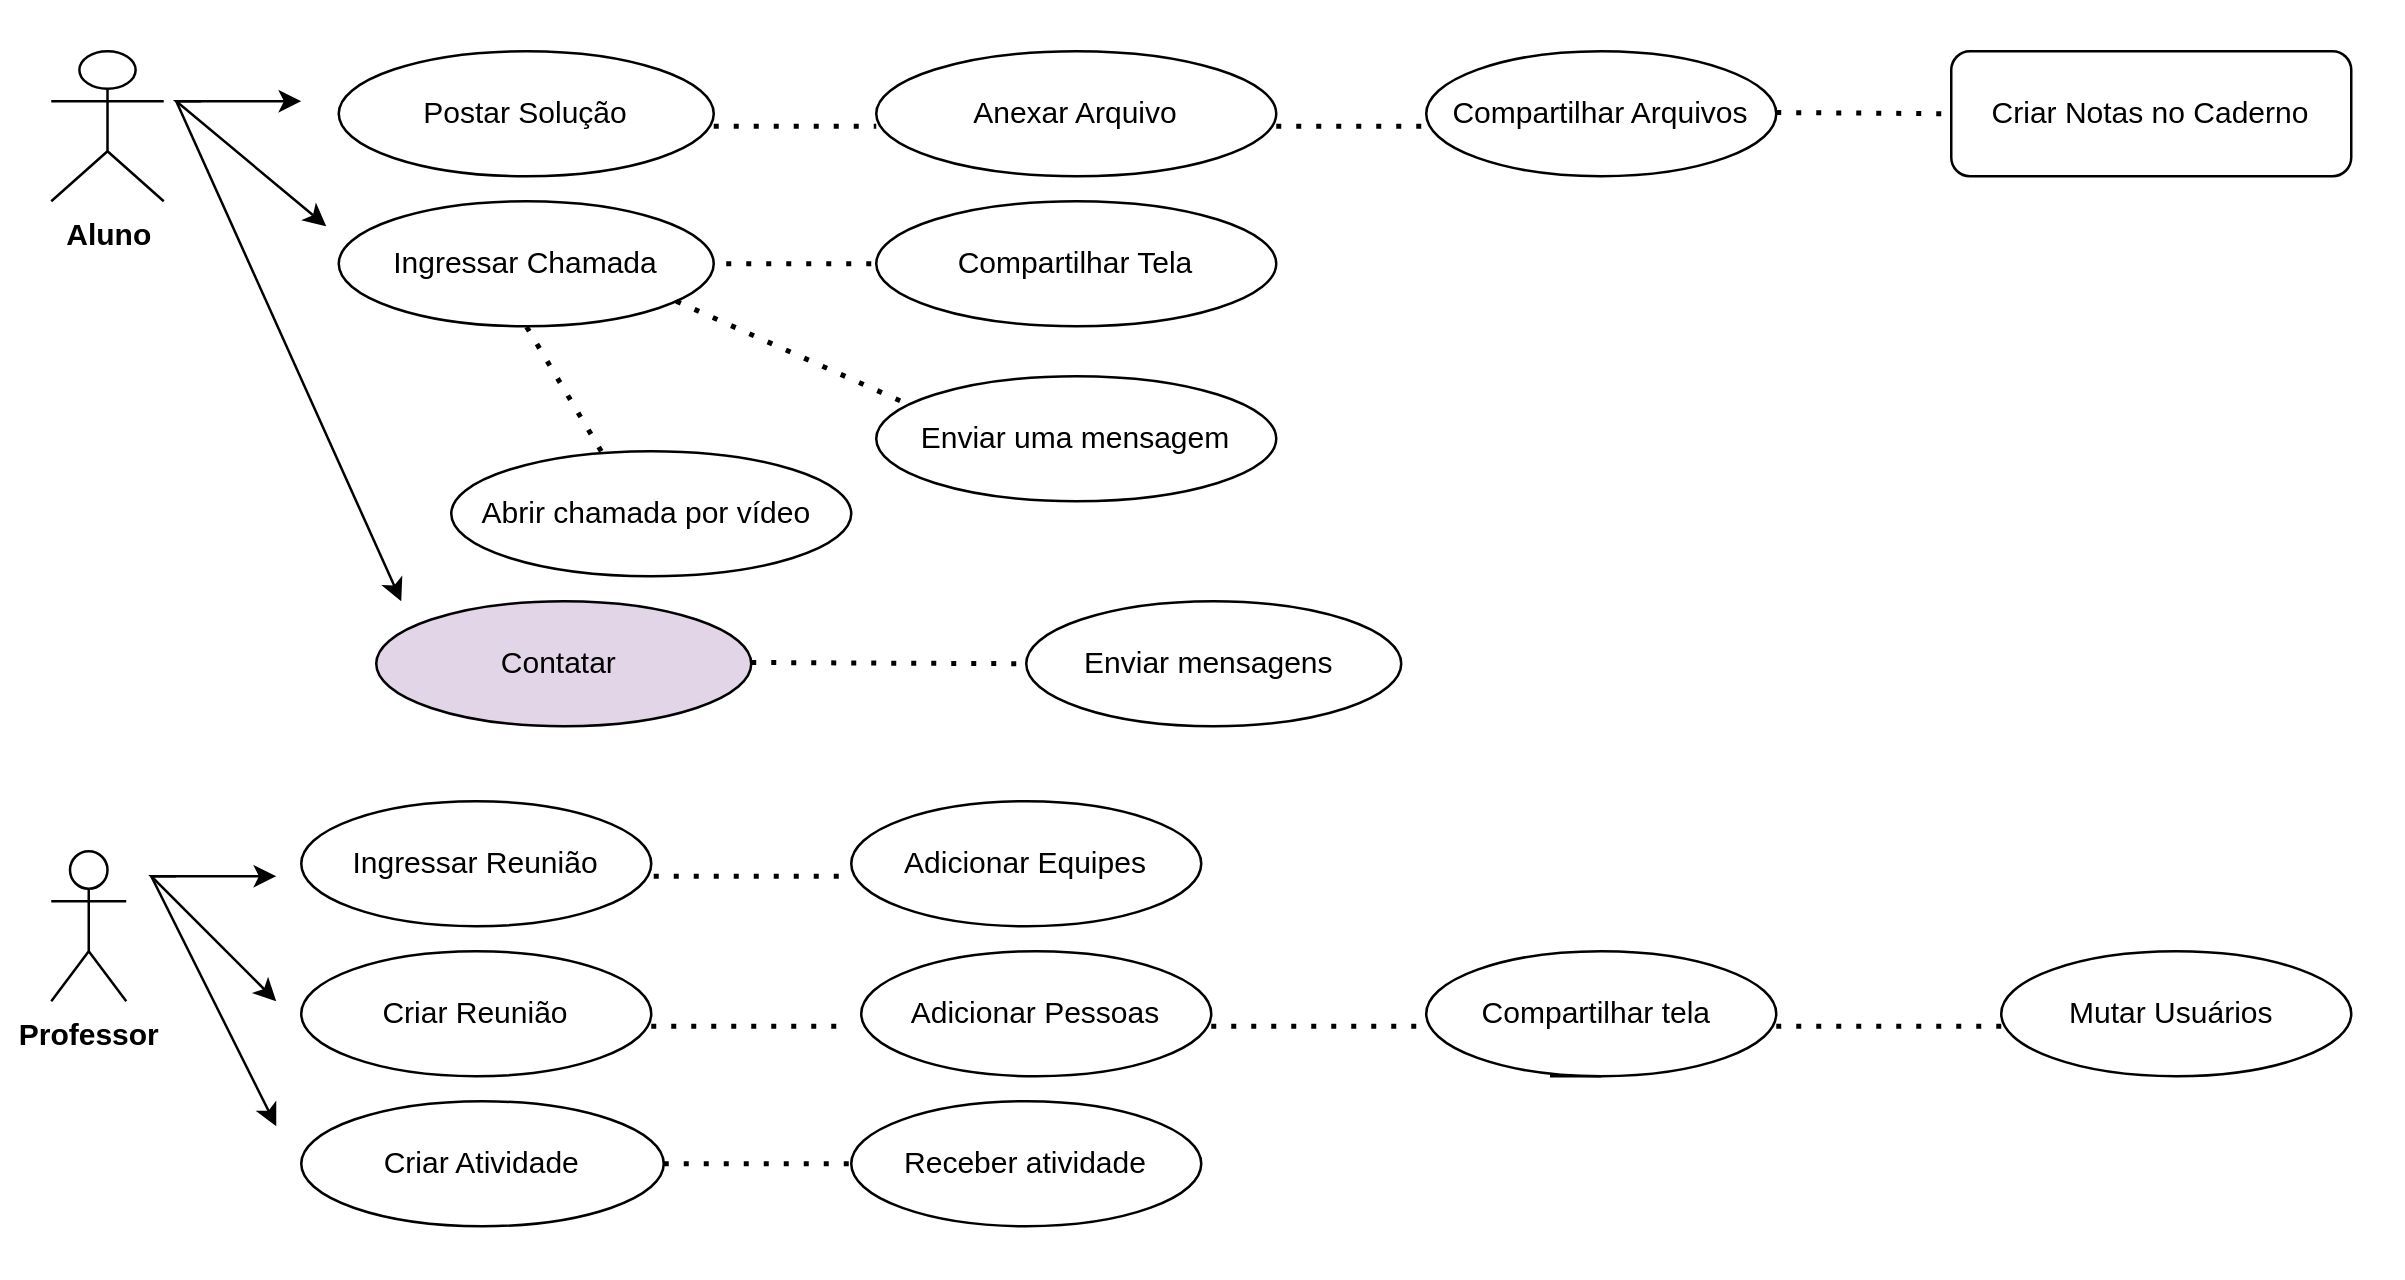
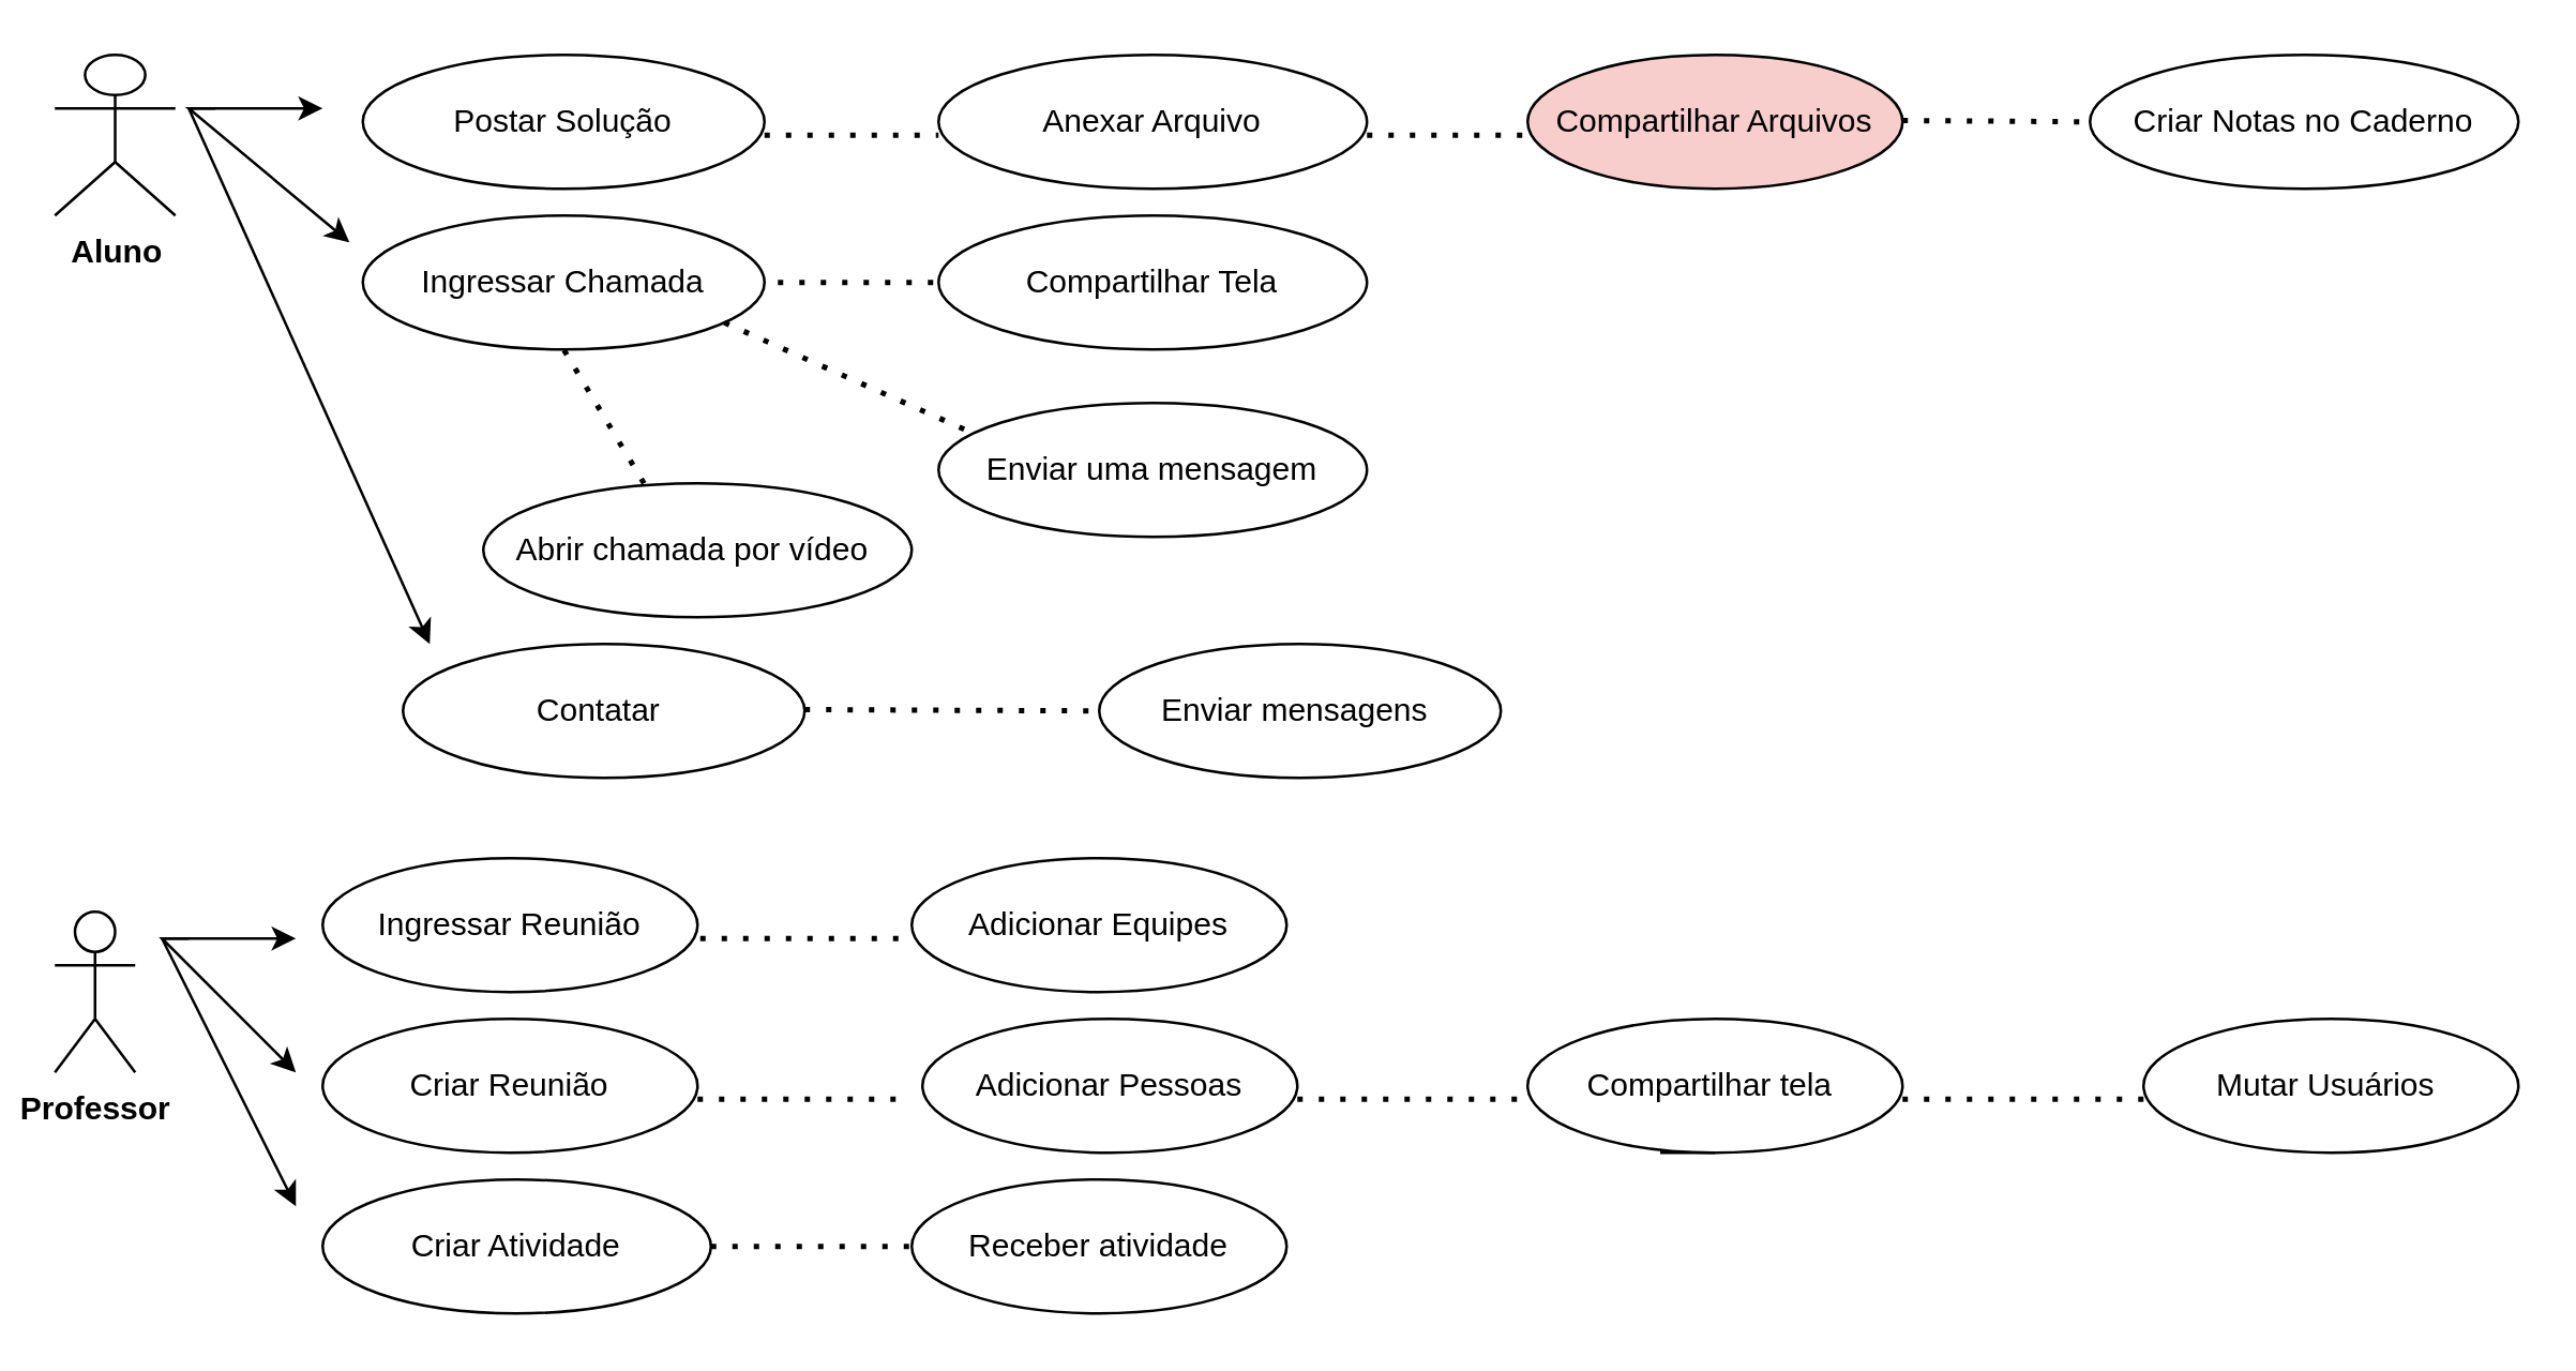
  <mxCell id="0" />
  <mxCell id="1" parent="0" />
  <mxCell id="2" value="&lt;b&gt;Aluno&lt;/b&gt;" style="shape=umlActor;verticalLabelPosition=bottom;verticalAlign=top;html=1;outlineConnect=0;" parent="1" vertex="1"><mxGeometry x="20" y="20" width="45" height="60" as="geometry" /></mxCell>
  <mxCell id="3" value="" style="endArrow=classic;html=1;rounded=0;" parent="1" edge="1"><mxGeometry width="50" height="50" relative="1" as="geometry"><mxPoint x="70" y="40" as="sourcePoint" /><mxPoint x="120" y="40" as="targetPoint" /></mxGeometry></mxCell>
  <mxCell id="4" value="Postar Solução" style="ellipse;whiteSpace=wrap;html=1;" parent="1" vertex="1"><mxGeometry x="135" y="20" width="150" height="50" as="geometry" /></mxCell>
  <mxCell id="5" value="" style="endArrow=classic;html=1;rounded=0;" parent="1" edge="1"><mxGeometry width="50" height="50" relative="1" as="geometry"><mxPoint x="80" y="40" as="sourcePoint" /><mxPoint x="130" y="90" as="targetPoint" /><Array as="points"><mxPoint x="70" y="40" /></Array></mxGeometry></mxCell>
  <mxCell id="6" value="Ingressar Chamada" style="ellipse;whiteSpace=wrap;html=1;" parent="1" vertex="1"><mxGeometry x="135" y="80" width="150" height="50" as="geometry" /></mxCell>
  <mxCell id="7" value="Anexar Arquivo" style="ellipse;whiteSpace=wrap;html=1;" parent="1" vertex="1"><mxGeometry x="350" y="20" width="160" height="50" as="geometry" /></mxCell>
  <mxCell id="8" value="Enviar uma mensagem" style="ellipse;whiteSpace=wrap;html=1;" parent="1" vertex="1"><mxGeometry x="350" y="150" width="160" height="50" as="geometry" /></mxCell>
  <mxCell id="9" value="Abrir chamada por vídeo&amp;nbsp;" style="ellipse;whiteSpace=wrap;html=1;" parent="1" vertex="1"><mxGeometry x="180" y="180" width="160" height="50" as="geometry" /></mxCell>
  <mxCell id="10" value="" style="endArrow=none;dashed=1;html=1;dashPattern=1 3;strokeWidth=2;rounded=0;" parent="1" edge="1"><mxGeometry width="50" height="50" relative="1" as="geometry"><mxPoint x="270" y="120" as="sourcePoint" /><mxPoint x="360" y="160" as="targetPoint" /></mxGeometry></mxCell>
  <mxCell id="11" value="&lt;b&gt;Professor&lt;/b&gt;" style="shape=umlActor;verticalLabelPosition=bottom;verticalAlign=top;html=1;outlineConnect=0;" parent="1" vertex="1"><mxGeometry x="20" y="340" width="30" height="60" as="geometry" /></mxCell>
  <mxCell id="12" value="" style="endArrow=classic;html=1;rounded=0;" parent="1" edge="1"><mxGeometry width="50" height="50" relative="1" as="geometry"><mxPoint x="60" y="350" as="sourcePoint" /><mxPoint x="110" y="350" as="targetPoint" /></mxGeometry></mxCell>
  <mxCell id="13" value="Ingressar Reunião" style="ellipse;whiteSpace=wrap;html=1;" parent="1" vertex="1"><mxGeometry x="120" y="320" width="140" height="50" as="geometry" /></mxCell>
  <mxCell id="14" value="" style="endArrow=classic;html=1;rounded=0;" parent="1" edge="1"><mxGeometry width="50" height="50" relative="1" as="geometry"><mxPoint x="70" y="350" as="sourcePoint" /><mxPoint x="110" y="400" as="targetPoint" /><Array as="points"><mxPoint x="60" y="350" /></Array></mxGeometry></mxCell>
  <mxCell id="15" value="Criar Reunião" style="ellipse;whiteSpace=wrap;html=1;" parent="1" vertex="1"><mxGeometry x="120" y="380" width="140" height="50" as="geometry" /></mxCell>
  <mxCell id="16" value="Criar Atividade" style="ellipse;whiteSpace=wrap;html=1;" parent="1" vertex="1"><mxGeometry x="120" y="440" width="145" height="50" as="geometry" /></mxCell>
  <mxCell id="17" value="" style="endArrow=none;dashed=1;html=1;dashPattern=1 3;strokeWidth=2;rounded=0;" parent="1" edge="1"><mxGeometry width="50" height="50" relative="1" as="geometry"><mxPoint x="240" y="180" as="sourcePoint" /><mxPoint x="210" y="130" as="targetPoint" /></mxGeometry></mxCell>
  <mxCell id="18" value="" style="endArrow=classic;html=1;rounded=0;" parent="1" edge="1"><mxGeometry width="50" height="50" relative="1" as="geometry"><mxPoint x="60" y="350" as="sourcePoint" /><mxPoint x="110" y="450" as="targetPoint" /></mxGeometry></mxCell>
  <mxCell id="19" value="" style="endArrow=none;dashed=1;html=1;dashPattern=1 3;strokeWidth=2;rounded=0;entryX=0;entryY=0.5;entryDx=0;entryDy=0;" parent="1" target="20" edge="1"><mxGeometry width="50" height="50" relative="1" as="geometry"><mxPoint x="290" y="105" as="sourcePoint" /><mxPoint x="350" y="100" as="targetPoint" /></mxGeometry></mxCell>
  <mxCell id="20" value="Compartilhar Tela" style="ellipse;whiteSpace=wrap;html=1;" parent="1" vertex="1"><mxGeometry x="350" y="80" width="160" height="50" as="geometry" /></mxCell>
  <mxCell id="21" value="" style="endArrow=none;dashed=1;html=1;dashPattern=1 3;strokeWidth=2;rounded=0;" parent="1" edge="1"><mxGeometry width="50" height="50" relative="1" as="geometry"><mxPoint x="285" y="50" as="sourcePoint" /><mxPoint x="350" y="50" as="targetPoint" /></mxGeometry></mxCell>
  <mxCell id="22" value="" style="endArrow=none;dashed=1;html=1;dashPattern=1 3;strokeWidth=2;rounded=0;" parent="1" edge="1"><mxGeometry width="50" height="50" relative="1" as="geometry"><mxPoint x="265" y="465" as="sourcePoint" /><mxPoint x="340" y="465" as="targetPoint" /></mxGeometry></mxCell>
  <mxCell id="23" value="Receber atividade" style="ellipse;whiteSpace=wrap;html=1;" parent="1" vertex="1"><mxGeometry x="340" y="440" width="140" height="50" as="geometry" /></mxCell>
  <mxCell id="24" value="Adicionar Pessoas" style="ellipse;whiteSpace=wrap;html=1;" parent="1" vertex="1"><mxGeometry x="344" y="380" width="140" height="50" as="geometry" /></mxCell>
  <mxCell id="25" style="edgeStyle=orthogonalEdgeStyle;rounded=0;orthogonalLoop=1;jettySize=auto;html=1;exitX=0.5;exitY=1;exitDx=0;exitDy=0;" parent="1" source="26" edge="1"><mxGeometry relative="1" as="geometry"><mxPoint x="620" y="410" as="targetPoint" /></mxGeometry></mxCell>
  <mxCell id="26" value="Compartilhar tela&amp;nbsp;" style="ellipse;whiteSpace=wrap;html=1;" parent="1" vertex="1"><mxGeometry x="570" y="380" width="140" height="50" as="geometry" /></mxCell>
  <mxCell id="27" value="Mutar Usuários&amp;nbsp;" style="ellipse;whiteSpace=wrap;html=1;" parent="1" vertex="1"><mxGeometry x="800" y="380" width="140" height="50" as="geometry" /></mxCell>
  <mxCell id="28" value="" style="endArrow=none;dashed=1;html=1;dashPattern=1 3;strokeWidth=2;rounded=0;" parent="1" edge="1"><mxGeometry width="50" height="50" relative="1" as="geometry"><mxPoint x="260" y="410" as="sourcePoint" /><mxPoint x="340" y="410" as="targetPoint" /></mxGeometry></mxCell>
  <mxCell id="29" value="" style="endArrow=none;dashed=1;html=1;dashPattern=1 3;strokeWidth=2;rounded=0;" parent="1" edge="1"><mxGeometry width="50" height="50" relative="1" as="geometry"><mxPoint x="484" y="410" as="sourcePoint" /><mxPoint x="570" y="410" as="targetPoint" /></mxGeometry></mxCell>
  <mxCell id="30" value="" style="endArrow=none;dashed=1;html=1;dashPattern=1 3;strokeWidth=2;rounded=0;" parent="1" edge="1"><mxGeometry width="50" height="50" relative="1" as="geometry"><mxPoint x="710" y="410" as="sourcePoint" /><mxPoint x="800" y="410" as="targetPoint" /></mxGeometry></mxCell>
  <mxCell id="31" value="" style="endArrow=none;dashed=1;html=1;dashPattern=1 3;strokeWidth=2;rounded=0;" parent="1" edge="1"><mxGeometry width="50" height="50" relative="1" as="geometry"><mxPoint x="510" y="50" as="sourcePoint" /><mxPoint x="570" y="50" as="targetPoint" /></mxGeometry></mxCell>
- <mxCell id="32" value="Compartilhar Arquivos" style="ellipse;whiteSpace=wrap;html=1;" parent="1" vertex="1"><mxGeometry x="570" y="20" width="140" height="50" as="geometry" /></mxCell>
+ <mxCell id="32" value="Compartilhar Arquivos" style="ellipse;whiteSpace=wrap;html=1;fillColor=#f8cecc;" parent="1" vertex="1"><mxGeometry x="570" y="20" width="140" height="50" as="geometry" /></mxCell>
  <mxCell id="33" value="" style="endArrow=none;dashed=1;html=1;dashPattern=1 3;strokeWidth=2;rounded=0;" parent="1" edge="1"><mxGeometry width="50" height="50" relative="1" as="geometry"><mxPoint x="335" y="350" as="sourcePoint" /><mxPoint x="260" y="350" as="targetPoint" /></mxGeometry></mxCell>
  <mxCell id="34" value="Adicionar Equipes" style="ellipse;whiteSpace=wrap;html=1;" parent="1" vertex="1"><mxGeometry x="340" y="320" width="140" height="50" as="geometry" /></mxCell>
- <mxCell id="35" value="Criar Notas no Caderno" style="whiteSpace=wrap;html=1;rounded=1;" parent="1" vertex="1"><mxGeometry x="780" y="20" width="160" height="50" as="geometry" /></mxCell>
- <mxCell id="36" value="Contatar&amp;nbsp;" style="ellipse;whiteSpace=wrap;html=1;fillColor=#e1d5e7;" parent="1" vertex="1"><mxGeometry x="150" y="240" width="150" height="50" as="geometry" /></mxCell>
+ <mxCell id="35" value="Criar Notas no Caderno" style="ellipse;whiteSpace=wrap;html=1;" parent="1" vertex="1"><mxGeometry x="780" y="20" width="160" height="50" as="geometry" /></mxCell>
+ <mxCell id="36" value="Contatar&amp;nbsp;" style="ellipse;whiteSpace=wrap;html=1;" parent="1" vertex="1"><mxGeometry x="150" y="240" width="150" height="50" as="geometry" /></mxCell>
  <mxCell id="37" value="Enviar mensagens&amp;nbsp;" style="ellipse;whiteSpace=wrap;html=1;" parent="1" vertex="1"><mxGeometry x="410" y="240" width="150" height="50" as="geometry" /></mxCell>
  <mxCell id="38" value="" style="endArrow=none;dashed=1;html=1;dashPattern=1 3;strokeWidth=2;rounded=0;entryX=0;entryY=0.5;entryDx=0;entryDy=0;" parent="1" target="37" edge="1"><mxGeometry width="50" height="50" relative="1" as="geometry"><mxPoint x="300" y="264.5" as="sourcePoint" /><mxPoint x="360" y="270" as="targetPoint" /><Array as="points" /></mxGeometry></mxCell>
  <mxCell id="39" value="" style="endArrow=classic;html=1;rounded=0;" parent="1" edge="1"><mxGeometry width="50" height="50" relative="1" as="geometry"><mxPoint x="70" y="40" as="sourcePoint" /><mxPoint x="160" y="240" as="targetPoint" /></mxGeometry></mxCell>
  <mxCell id="40" value="" style="endArrow=none;dashed=1;html=1;dashPattern=1 3;strokeWidth=2;rounded=0;entryX=0;entryY=0.5;entryDx=0;entryDy=0;" parent="1" target="35" edge="1"><mxGeometry width="50" height="50" relative="1" as="geometry"><mxPoint x="710" y="44.5" as="sourcePoint" /><mxPoint x="770" y="44.5" as="targetPoint" /></mxGeometry></mxCell>
